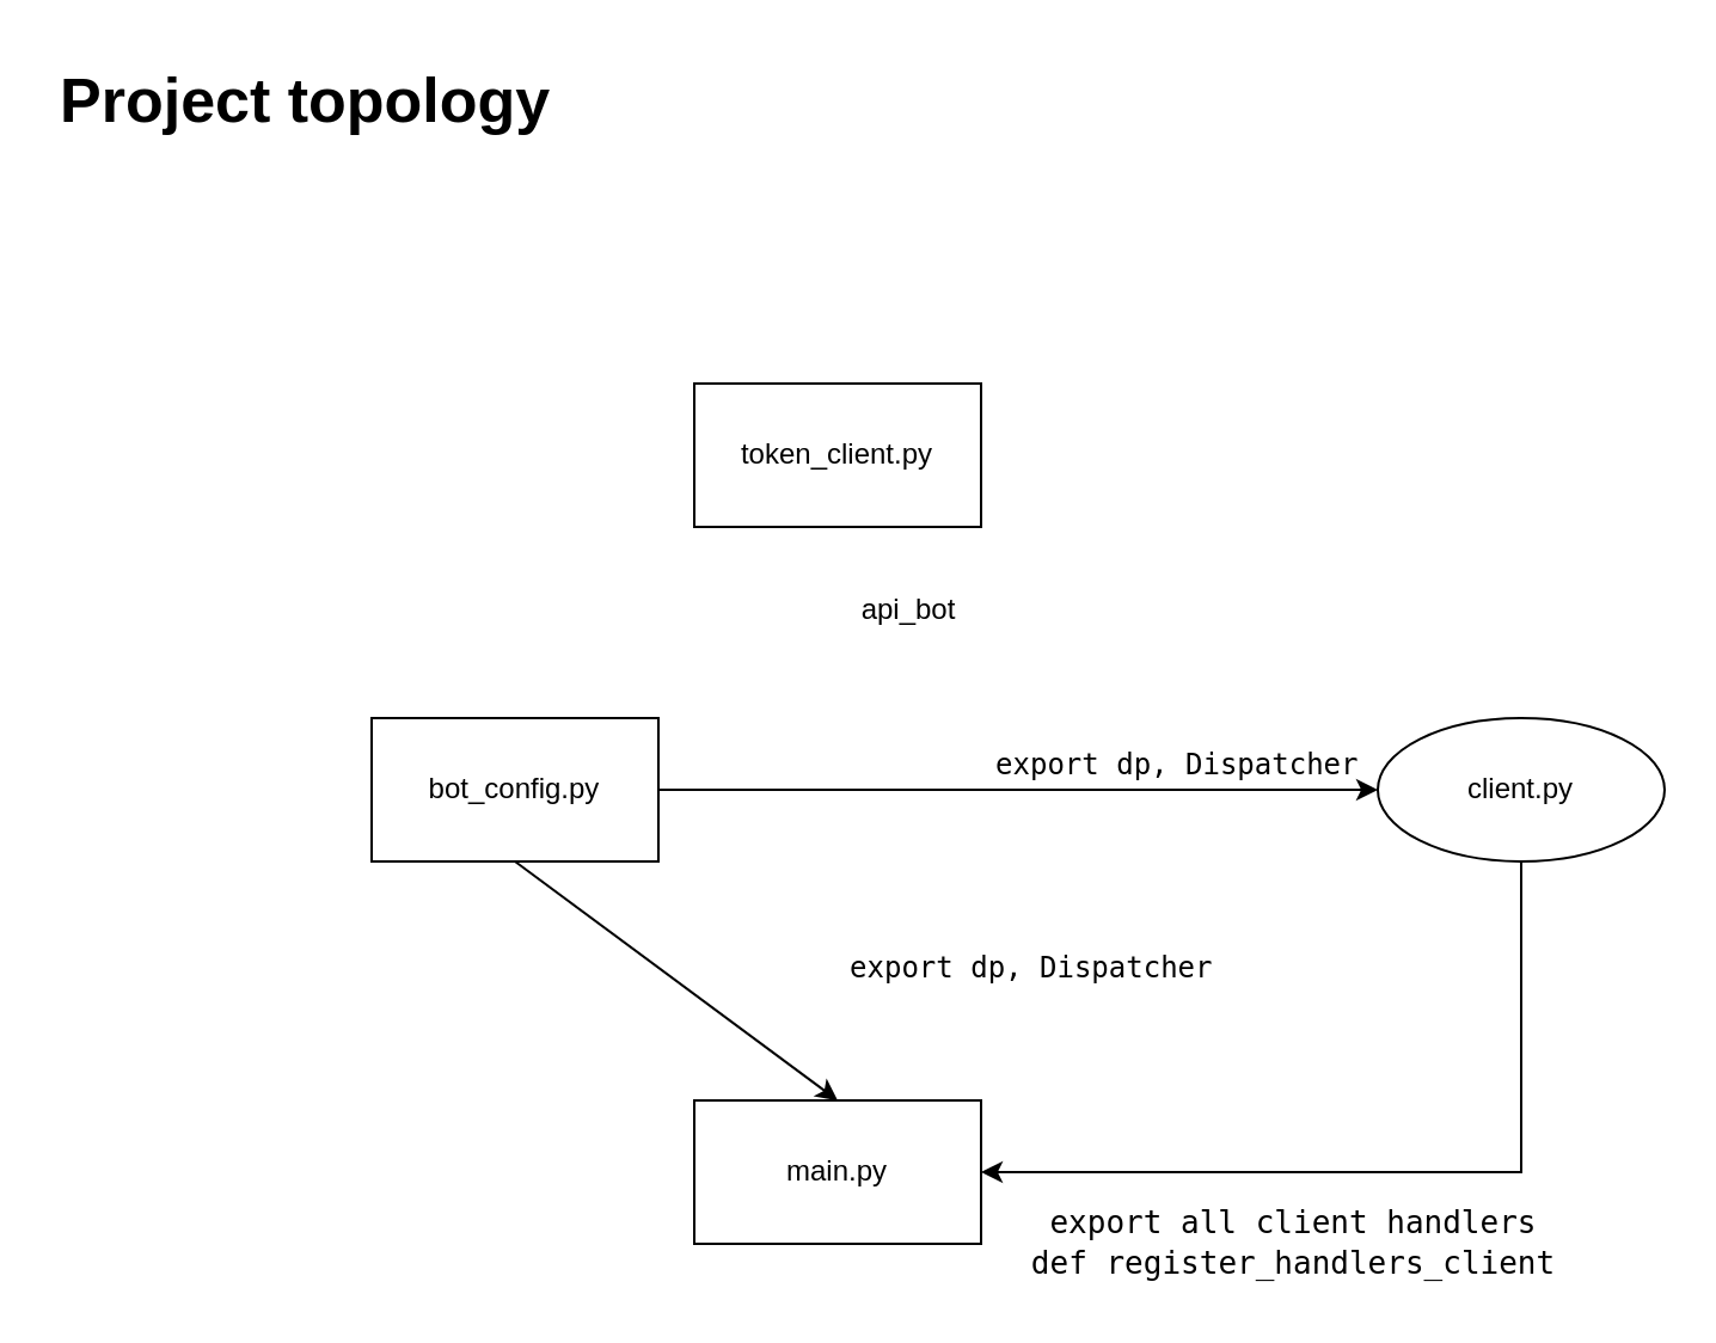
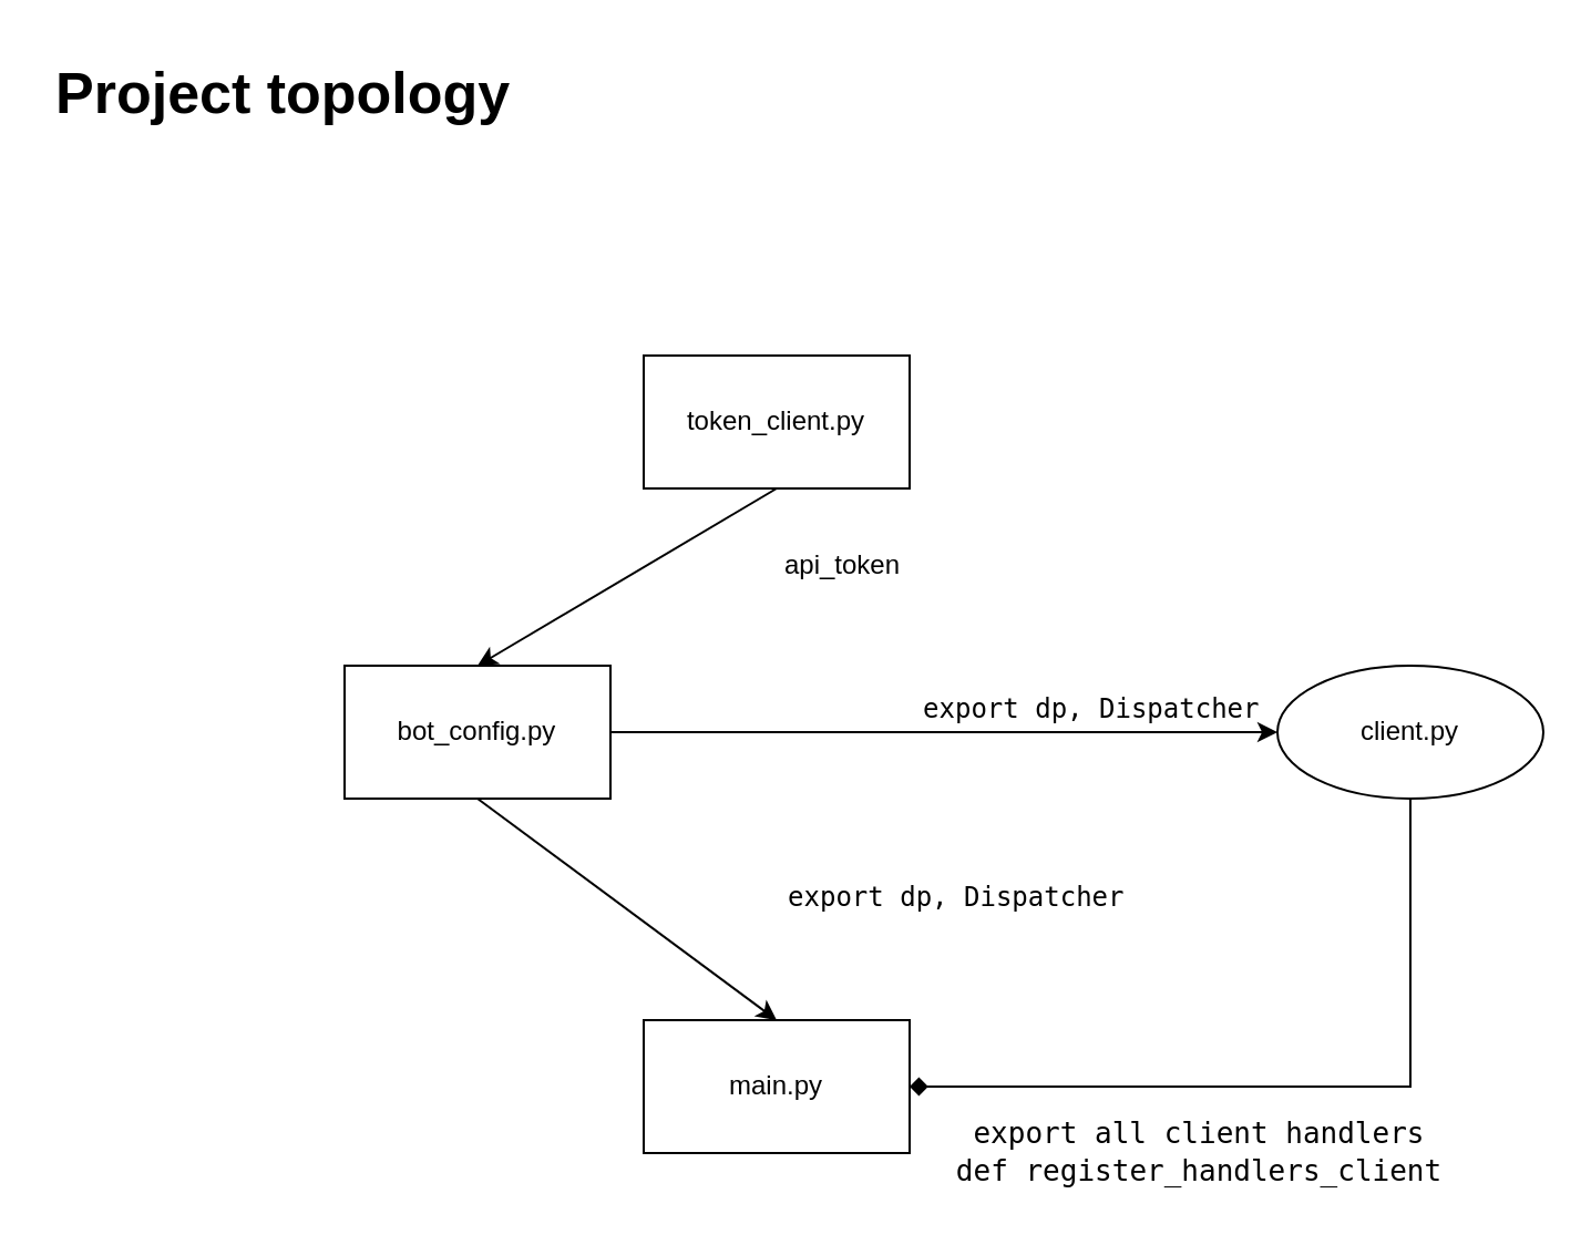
  <mxCell id="0" />
  <mxCell id="1" parent="0" />
  <mxCell id="2" value="main.py" style="rounded=0;whiteSpace=wrap;html=1;" vertex="1" parent="1"><mxGeometry x="290" y="460" width="120" height="60" as="geometry" /></mxCell>
  <mxCell id="3" value="bot_config.py" style="rounded=0;whiteSpace=wrap;html=1;" vertex="1" parent="1"><mxGeometry x="155" y="300" width="120" height="60" as="geometry" /></mxCell>
  <mxCell id="4" value="" style="endArrow=classic;html=1;rounded=0;exitX=0.5;exitY=1;exitDx=0;exitDy=0;entryX=0.5;entryY=0;entryDx=0;entryDy=0;" edge="1" parent="1" source="3" target="2"><mxGeometry width="50" height="50" relative="1" as="geometry"><mxPoint x="326" y="500" as="sourcePoint" /><mxPoint x="376" y="450" as="targetPoint" /></mxGeometry></mxCell>
  <mxCell id="5" value="client.py" style="ellipse;whiteSpace=wrap;html=1;" vertex="1" parent="1"><mxGeometry x="576" y="300" width="120" height="60" as="geometry" /></mxCell>
  <mxCell id="6" value="" style="endArrow=classic;html=1;rounded=0;exitX=1;exitY=0.5;exitDx=0;exitDy=0;entryX=0;entryY=0.5;entryDx=0;entryDy=0;" edge="1" parent="1" source="3" target="5"><mxGeometry width="50" height="50" relative="1" as="geometry"><mxPoint x="326" y="500" as="sourcePoint" /><mxPoint x="376" y="450" as="targetPoint" /></mxGeometry></mxCell>
- <mxCell id="7" value="" style="endArrow=classic;html=1;rounded=0;exitX=0.5;exitY=1;exitDx=0;exitDy=0;entryX=1;entryY=0.5;entryDx=0;entryDy=0;" edge="1" parent="1" source="5" target="2"><mxGeometry width="50" height="50" relative="1" as="geometry"><mxPoint x="326" y="500" as="sourcePoint" /><mxPoint x="566" y="410" as="targetPoint" /><Array as="points"><mxPoint x="636" y="490" /></Array></mxGeometry></mxCell>
+ <mxCell id="7" value="" style="endArrow=diamond;html=1;rounded=0;exitX=0.5;exitY=1;exitDx=0;exitDy=0;entryX=1;entryY=0.5;entryDx=0;entryDy=0;" edge="1" parent="1" source="5" target="2"><mxGeometry width="50" height="50" relative="1" as="geometry"><mxPoint x="326" y="500" as="sourcePoint" /><mxPoint x="566" y="410" as="targetPoint" /><Array as="points"><mxPoint x="636" y="490" /></Array></mxGeometry></mxCell>
  <mxCell id="8" value="token_client.py" style="rounded=0;whiteSpace=wrap;html=1;" vertex="1" parent="1"><mxGeometry x="290" y="160" width="120" height="60" as="geometry" /></mxCell>
- <mxCell id="10" value="api_bot" style="text;html=1;strokeColor=none;fillColor=none;align=center;verticalAlign=middle;whiteSpace=wrap;rounded=0;" vertex="1" parent="1"><mxGeometry x="350" y="240" width="60" height="30" as="geometry" /></mxCell>
+ <mxCell id="9" value="" style="endArrow=classic;html=1;rounded=0;exitX=0.5;exitY=1;exitDx=0;exitDy=0;entryX=0.5;entryY=0;entryDx=0;entryDy=0;" edge="1" parent="1" source="8" target="3"><mxGeometry width="50" height="50" relative="1" as="geometry"><mxPoint x="326" y="500" as="sourcePoint" /><mxPoint x="376" y="450" as="targetPoint" /><Array as="points" /></mxGeometry></mxCell>
+ <mxCell id="10" value="api_token" style="text;html=1;strokeColor=none;fillColor=none;align=center;verticalAlign=middle;whiteSpace=wrap;rounded=0;" vertex="1" parent="1"><mxGeometry x="350" y="240" width="60" height="30" as="geometry" /></mxCell>
  <mxCell id="11" value="&lt;pre style=&quot;font-size: 13px; line-height: 30%;&quot;&gt;&lt;font style=&quot;font-size: 13px;&quot;&gt;export &lt;font style=&quot;font-size: 13px;&quot; face=&quot;JetBrains Mono, monospace&quot;&gt;all client handlers&lt;/font&gt;&lt;/font&gt;&lt;/pre&gt;&lt;pre style=&quot;font-size: 13px; line-height: 30%;&quot;&gt;&lt;font style=&quot;font-size: 13px;&quot;&gt;&lt;font style=&quot;font-size: 13px;&quot; face=&quot;JetBrains Mono, monospace&quot;&gt; def &lt;/font&gt;register_handlers_client&amp;nbsp;&lt;/font&gt;&lt;/pre&gt;" style="text;html=1;strokeColor=none;fillColor=none;align=center;verticalAlign=middle;whiteSpace=wrap;rounded=0;" vertex="1" parent="1"><mxGeometry x="426" y="500" width="230" height="40" as="geometry" /></mxCell>
  <mxCell id="12" value="&lt;pre&gt;export &lt;span style=&quot;font-family: &amp;quot;JetBrains Mono&amp;quot;, monospace;&quot;&gt;dp&lt;/span&gt;&lt;span style=&quot;font-family: &amp;quot;JetBrains Mono&amp;quot;, monospace;&quot;&gt;, &lt;/span&gt;&lt;span style=&quot;font-family: &amp;quot;JetBrains Mono&amp;quot;, monospace;&quot;&gt;Dispatcher&lt;/span&gt;&amp;nbsp;&lt;/pre&gt;" style="text;html=1;strokeColor=none;fillColor=none;align=center;verticalAlign=middle;whiteSpace=wrap;rounded=0;" vertex="1" parent="1"><mxGeometry x="416" y="300" width="160" height="40" as="geometry" /></mxCell>
  <mxCell id="13" value="&lt;pre&gt;export &lt;span style=&quot;font-family: &amp;quot;JetBrains Mono&amp;quot;, monospace;&quot;&gt;dp&lt;/span&gt;&lt;span style=&quot;font-family: &amp;quot;JetBrains Mono&amp;quot;, monospace;&quot;&gt;, &lt;/span&gt;&lt;span style=&quot;font-family: &amp;quot;JetBrains Mono&amp;quot;, monospace;&quot;&gt;Dispatcher&lt;/span&gt;&amp;nbsp;&lt;/pre&gt;" style="text;html=1;strokeColor=none;fillColor=none;align=center;verticalAlign=middle;whiteSpace=wrap;rounded=0;" vertex="1" parent="1"><mxGeometry x="350" y="390" width="170" height="30" as="geometry" /></mxCell>
  <mxCell id="14" value="&lt;h1&gt;Project topology&lt;/h1&gt;&lt;p&gt;&lt;br&gt;&lt;/p&gt;" style="text;html=1;strokeColor=none;fillColor=none;spacing=5;spacingTop=-20;whiteSpace=wrap;overflow=hidden;rounded=0;fontSize=13;fontColor=#000000;" vertex="1" parent="1"><mxGeometry x="20" y="20" width="230" height="50" as="geometry" /></mxCell>
